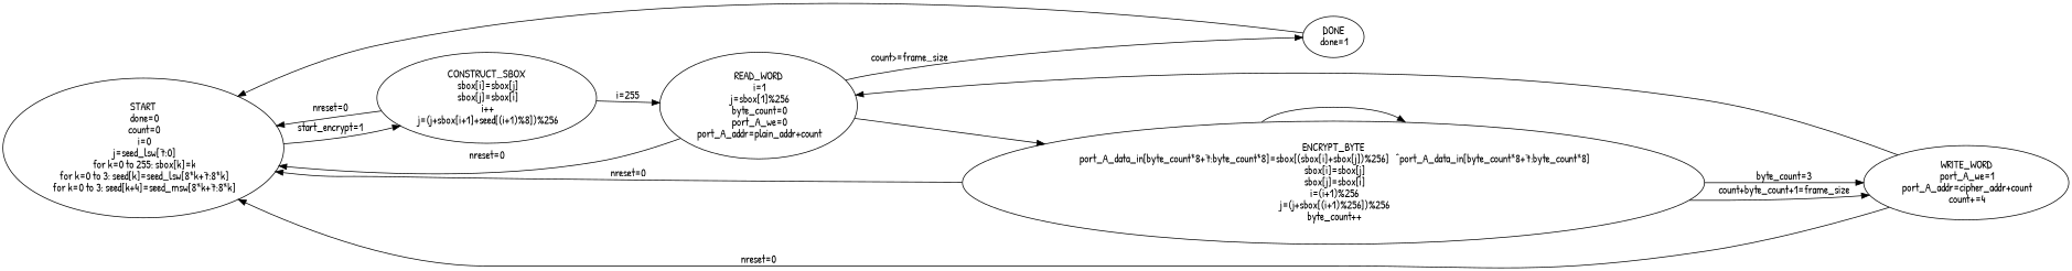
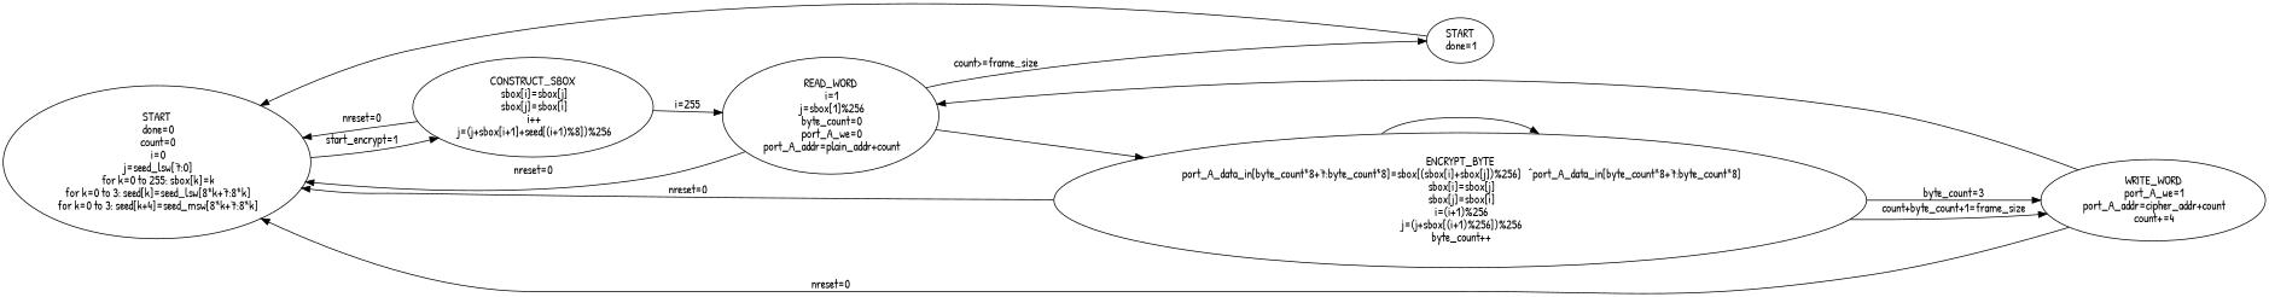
  digraph {
    rankdir=LR
    fontname="Patrick Hand"
    node [fontname="Patrick Hand"]
    edge [fontname="Patrick Hand"]
    n1 [label="START\n done=0\n count=0\n i=0\n j=seed_lsw[7:0]\n for k=0 to 255: sbox[k]=k\n for k=0 to 3: seed[k]=seed_lsw[8*k+7:8*k]\n for k=0 to 3: seed[k+4]=seed_msw[8*k+7:8*k]"]
    n2 [label="CONSTRUCT_SBOX\n sbox[i]=sbox[j]\n sbox[j]=sbox[i]\n i++\n j=(j+sbox[i+1]+seed[(i+1)%8])%256"]
    n3 [label="READ_WORD\n i=1\n j=sbox[1]%256\n byte_count=0\n port_A_we=0\n port_A_addr=plain_addr+count"]
-   n4 [label="DONE\n done=1"]
+   n4 [label="START\n done=1"]
    n5 [label="ENCRYPT_BYTE\n port_A_data_in[byte_count*8+7:byte_count*8]=sbox[(sbox[i]+sbox[j])%256]   ^port_A_data_in[byte_count*8+7:byte_count*8]\n sbox[i]=sbox[j]\n sbox[j]=sbox[i]\n i=(i+1)%256\n j=(j+sbox[(i+1)%256])%256\n byte_count++"]
    n6 [label="WRITE_WORD\n port_A_we=1\n port_A_addr=cipher_addr+count\n count+=4"]
    n1 -> n2 [label="start_encrypt=1"]
    n2 -> n1 [label="nreset=0"]
    n2 -> n3 [label="i=255"]
    n3 -> n1 [label="nreset=0"]
    n3 -> n4 [label="count>=frame_size"]
    n3 -> n5
    n4 -> n1
    n5 -> n1 [label="nreset=0"]
    n5 -> n5
    n5 -> n6 [label="count+byte_count+1=frame_size"]
    n5 -> n6 [label="byte_count=3"]
    n6 -> n1 [label="nreset=0"]
    n6 -> n3
  }
